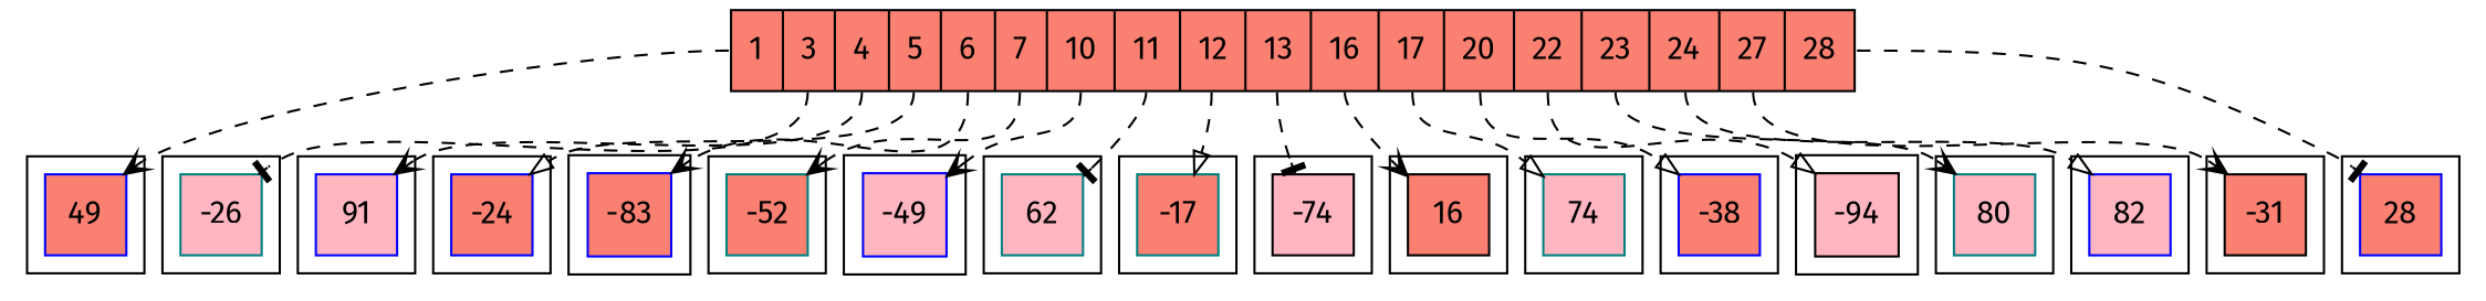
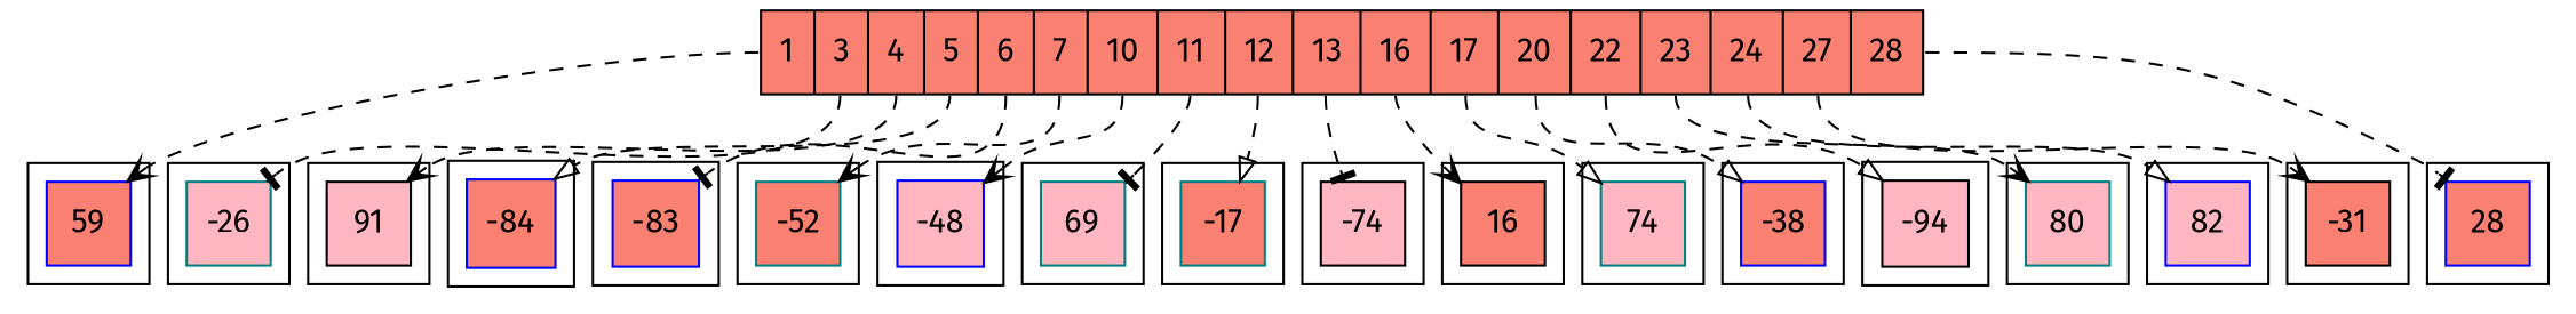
  digraph {
    fontname="Fira Sans"
    rankdir=TB
    node [color=blue fillcolor=salmon fontname="Fira Sans" shape=square style=filled]
    edge [arrowhead=vee fontname="Fira Sans" style=dashed]
-   59 [label=49]
+   59
    -26 [color=teal fillcolor=lightpink]
-   91 [fillcolor=lightpink]
-   -84 [label=-24]
+   91 [color=black fillcolor=lightpink]
+   -84
    -83
    -52 [color=teal]
-   -48 [fillcolor=lightpink label=-49]
-   69 [color=teal fillcolor=lightpink label=62]
+   -48 [fillcolor=lightpink]
+   69 [color=teal fillcolor=lightpink]
    -17 [color=teal]
    n10 [color=black fillcolor=lightpink label=-74]
    16 [color=black]
    74 [color=teal fillcolor=lightpink]
    -38
    -94 [color=black fillcolor=lightpink]
    80 [color=teal fillcolor=lightpink]
    82 [fillcolor=lightpink]
    -31 [color=black]
    28
    n19 [color=black label="<port1>1|<port3>3|<port4>4|<port5>5|<port6>6|<port7>7|<port10>10|<port11>11|<port12>12|<port13>13|<port16>16|<port17>17|<port20>20|<port22>22|<port23>23|<port24>24|<port27>27|<port28>28" shape=record]
    subgraph cluster_1 {
      59
    }
    subgraph cluster_2 {
      -26
    }
    subgraph cluster_3 {
      91
    }
    subgraph cluster_4 {
      -84
    }
    subgraph cluster_5 {
      -83
    }
    subgraph cluster_6 {
      -52
    }
    subgraph cluster_7 {
      -48
    }
    subgraph cluster_8 {
      69
    }
    subgraph cluster_9 {
      -17
    }
    subgraph cluster_10 {
      n10
    }
    subgraph cluster_11 {
      16
    }
    subgraph cluster_12 {
      74
    }
    subgraph cluster_13 {
      -38
    }
    subgraph cluster_14 {
      -94
    }
    subgraph cluster_15 {
      80
    }
    subgraph cluster_16 {
      82
    }
    subgraph cluster_17 {
      -31
    }
    subgraph cluster_18 {
      28
    }
    n19 -> 59 [tailport=port1]
    n19 -> -26 [arrowhead=tee tailport=port3]
    n19 -> 91 [tailport=port4]
    n19 -> -84 [arrowhead=onormal tailport=port5]
-   n19 -> -83 [tailport=port6]
+   n19 -> -83 [arrowhead=tee tailport=port6]
    n19 -> -52 [tailport=port7]
    n19 -> -48 [tailport=port10]
    n19 -> 69 [arrowhead=tee tailport=port11]
    n19 -> -17 [arrowhead=onormal tailport=port12]
    n19 -> n10 [arrowhead=tee tailport=port13]
    n19 -> 16 [tailport=port16]
    n19 -> 74 [arrowhead=onormal tailport=port17]
    n19 -> -38 [arrowhead=onormal tailport=port20]
    n19 -> -94 [arrowhead=onormal tailport=port22]
    n19 -> 80 [tailport=port23]
    n19 -> 82 [arrowhead=onormal tailport=port24]
    n19 -> -31 [tailport=port27]
    n19 -> 28 [arrowhead=tee tailport=port28]
  }
